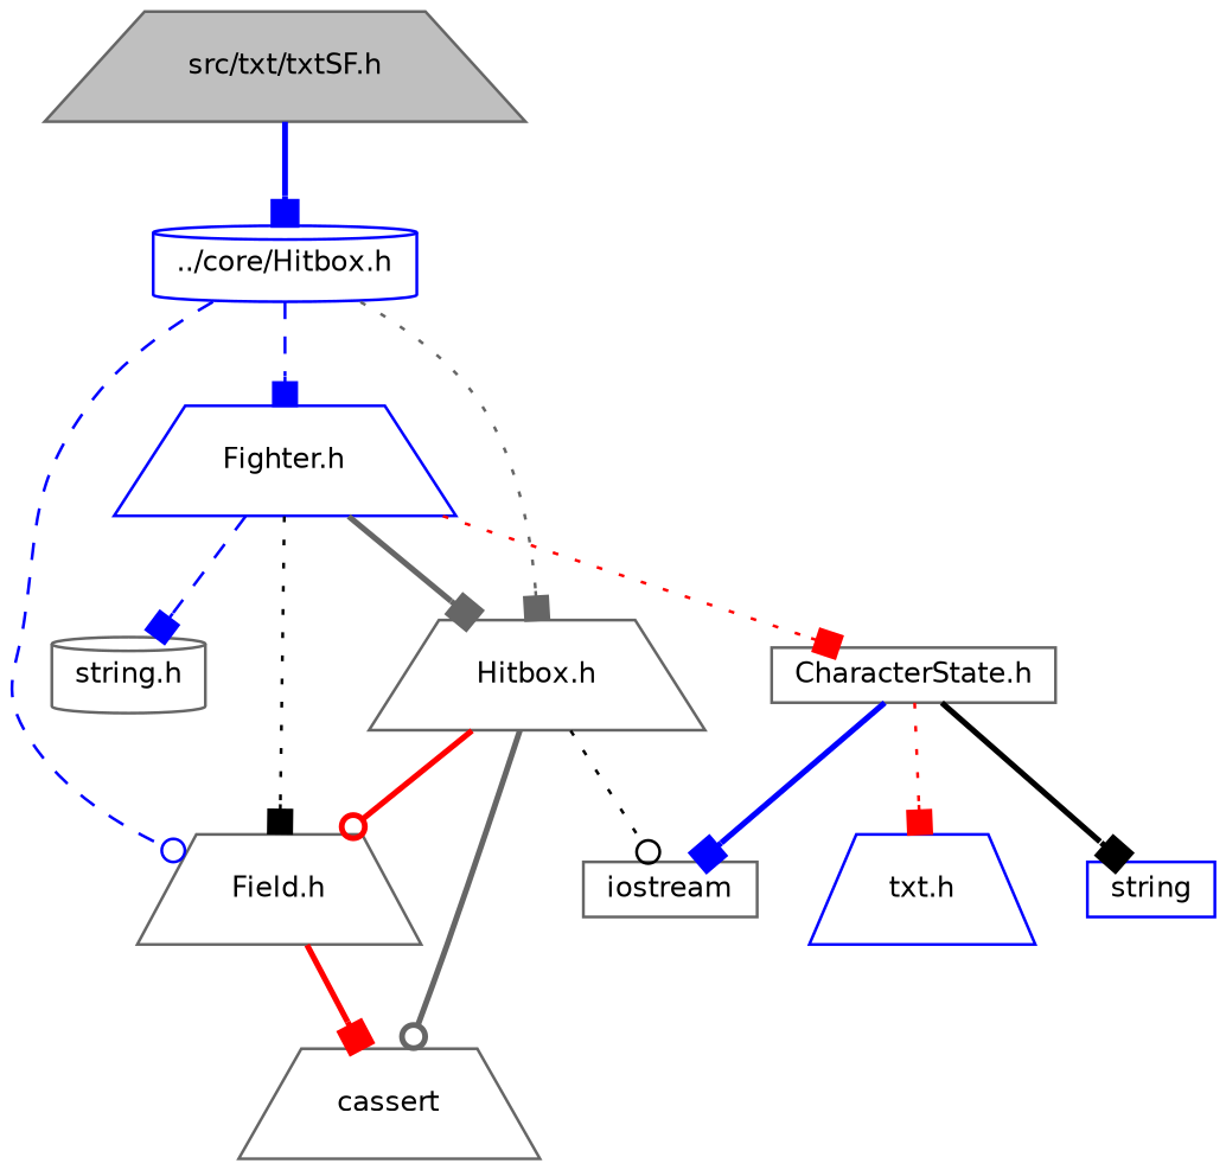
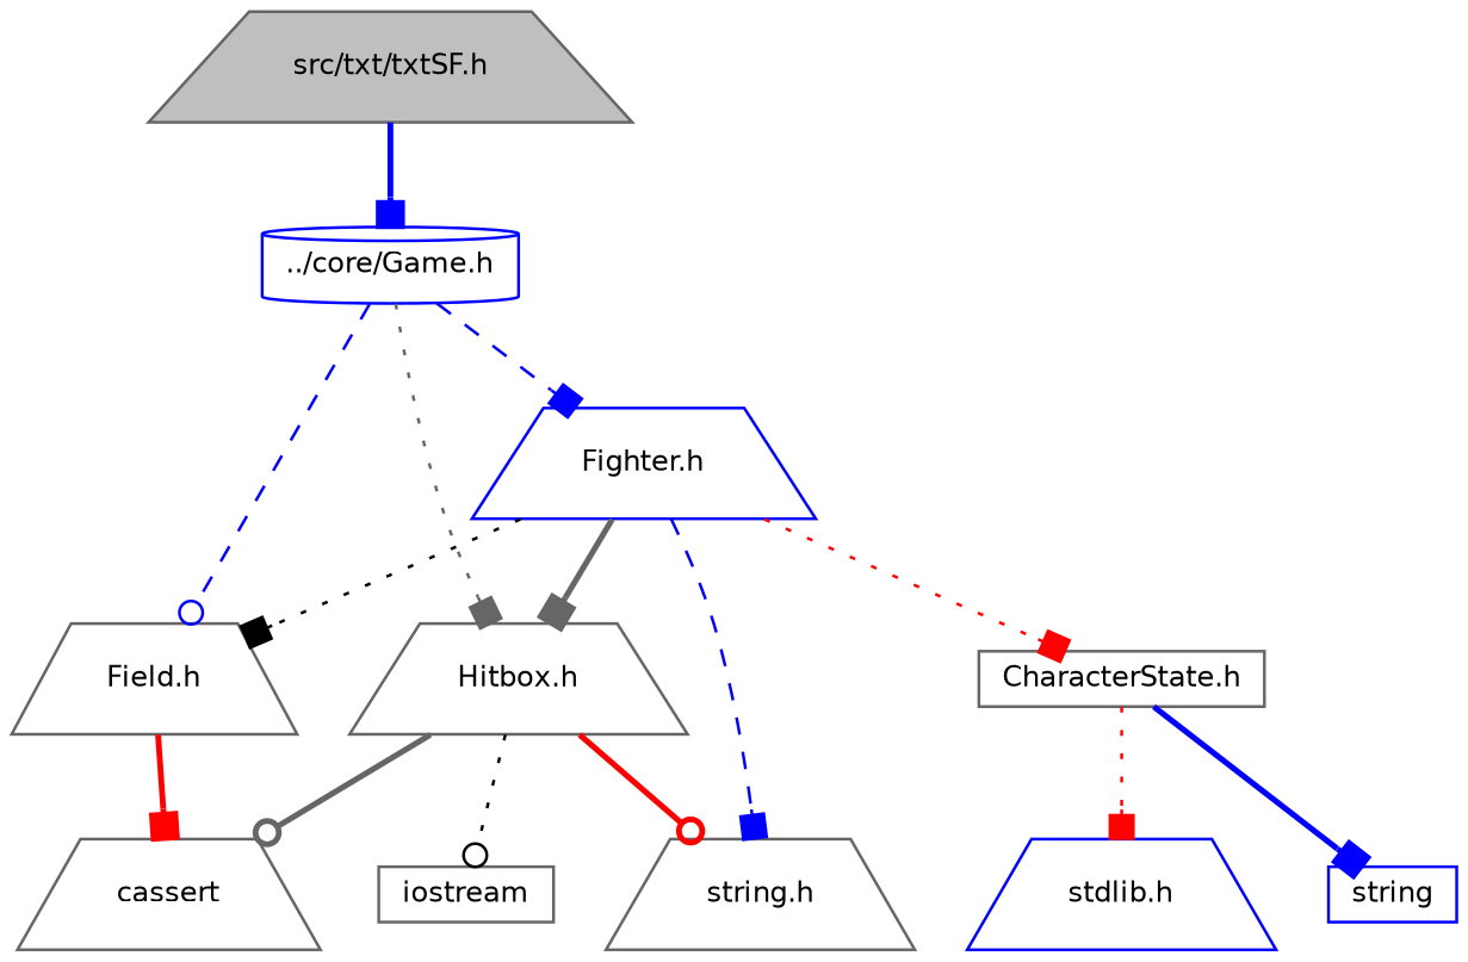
  digraph {
    node [color=gray40 fillcolor=white fontname=Helvetica fontsize=10 shape=trapezium style=filled]
    edge [arrowhead=box color=blue fontname=Helvetica fontsize=10 labelfontname=Helvetica labelfontsize=10 style=bold]
    n1 [fillcolor=grey75 fontcolor=black height=0.2 label="src/txt/txtSF.h" width=0.4]
-   n2 [color=blue height=0.2 label="../core/Hitbox.h" shape=cylinder width=0.4]
+   n2 [color=blue height=0.2 label="../core/Game.h" shape=cylinder width=0.4]
    n3 [color=blue height=0.2 label="Fighter.h" width=0.4]
    n4 [height=0.2 label="Field.h" width=0.4]
    n5 [height=0.2 label="Hitbox.h" width=0.4]
-   n6 [height=0.2 label="string.h" shape=cylinder width=0.4]
+   n6 [height=0.2 label="string.h" width=0.4]
    n7 [height=0.2 label="CharacterState.h" shape=box width=0.4]
    n8 [height=0.2 label=cassert width=0.4]
    n9 [height=0.2 label=iostream shape=box width=0.4]
    n10 [color=blue height=0.2 label=string shape=box width=0.4]
-   n11 [color=blue height=0.2 label="txt.h" width=0.4]
+   n11 [color=blue height=0.2 label="stdlib.h" width=0.4]
    n1 -> n2
    n2 -> n3 [style=dashed]
    n2 -> n4 [arrowhead=odot style=dashed]
    n2 -> n5 [color=gray40 style=dotted]
    n3 -> n4 [color=black style=dotted]
    n3 -> n5 [color=gray40]
    n3 -> n6 [style=dashed]
    n3 -> n7 [color=red style=dotted]
    n4 -> n8 [color=red]
-   n5 -> n4 [arrowhead=odot color=red]
+   n5 -> n6 [arrowhead=odot color=red]
    n5 -> n8 [arrowhead=odot color=gray40]
    n5 -> n9 [arrowhead=odot color=black style=dotted]
-   n7 -> n9
-   n7 -> n10 [color=black]
+   n7 -> n10
    n7 -> n11 [color=red style=dotted]
  }
